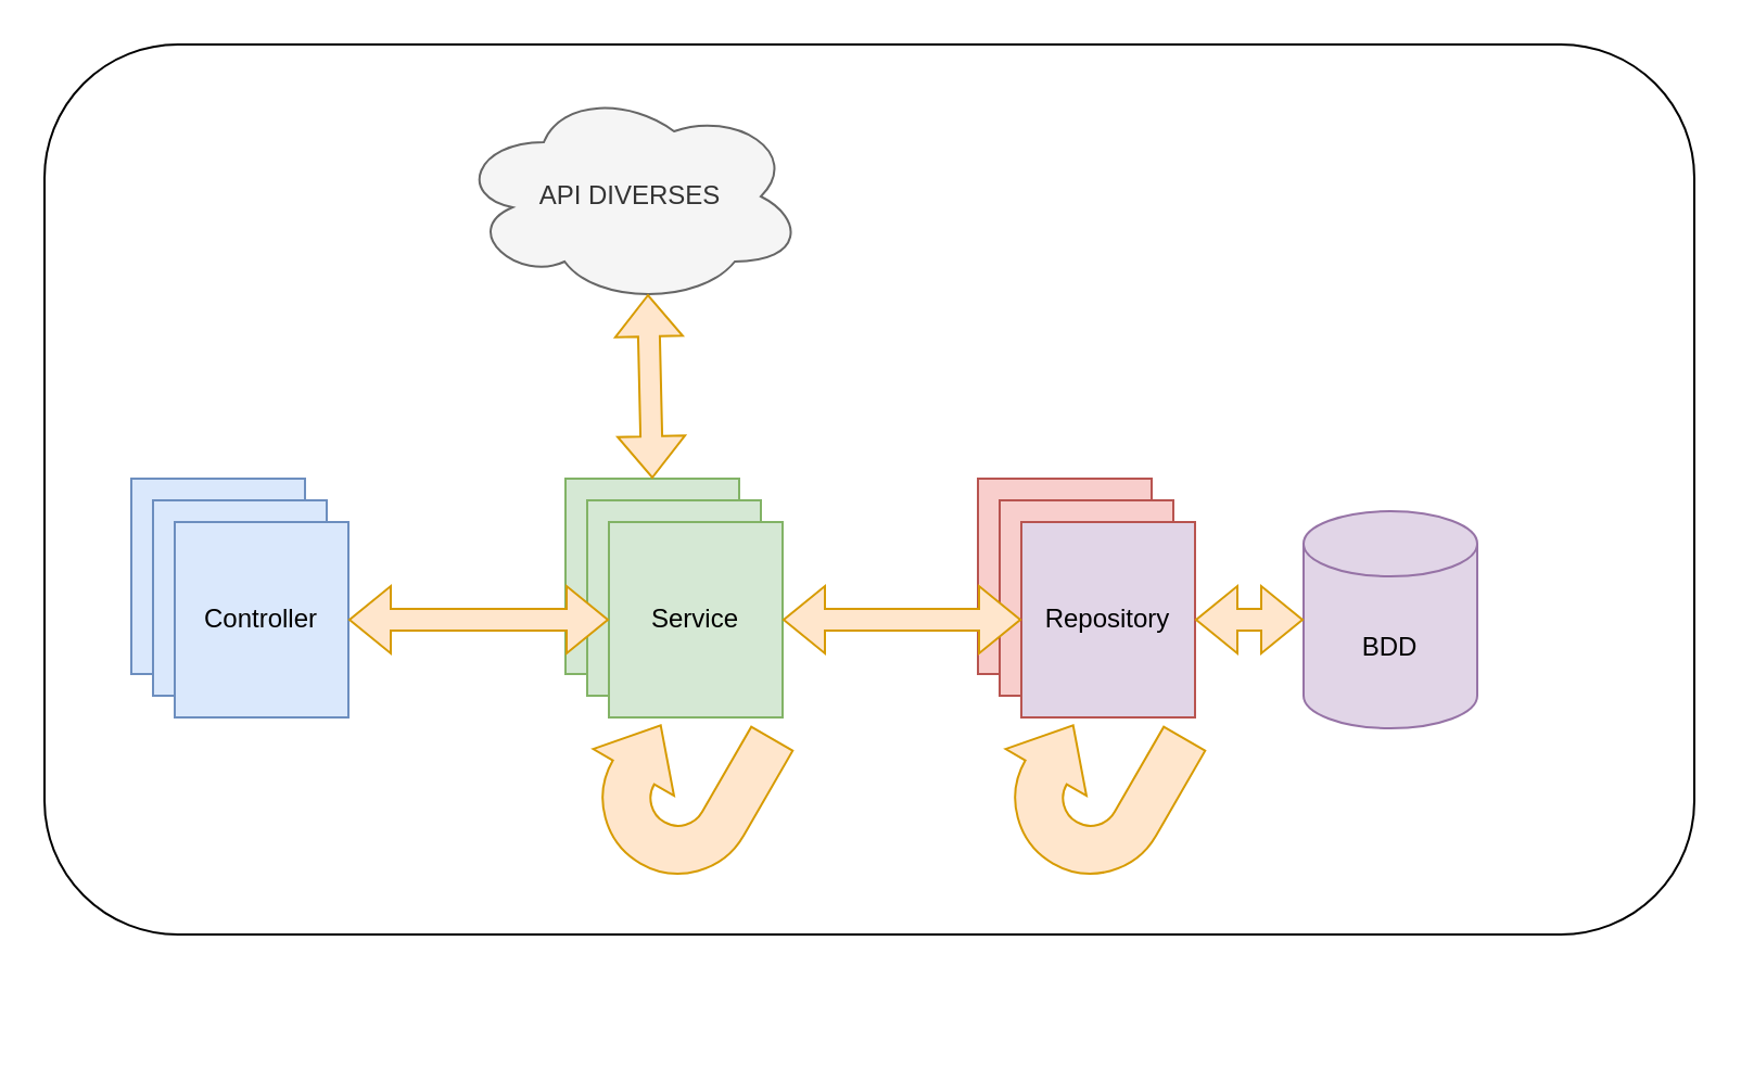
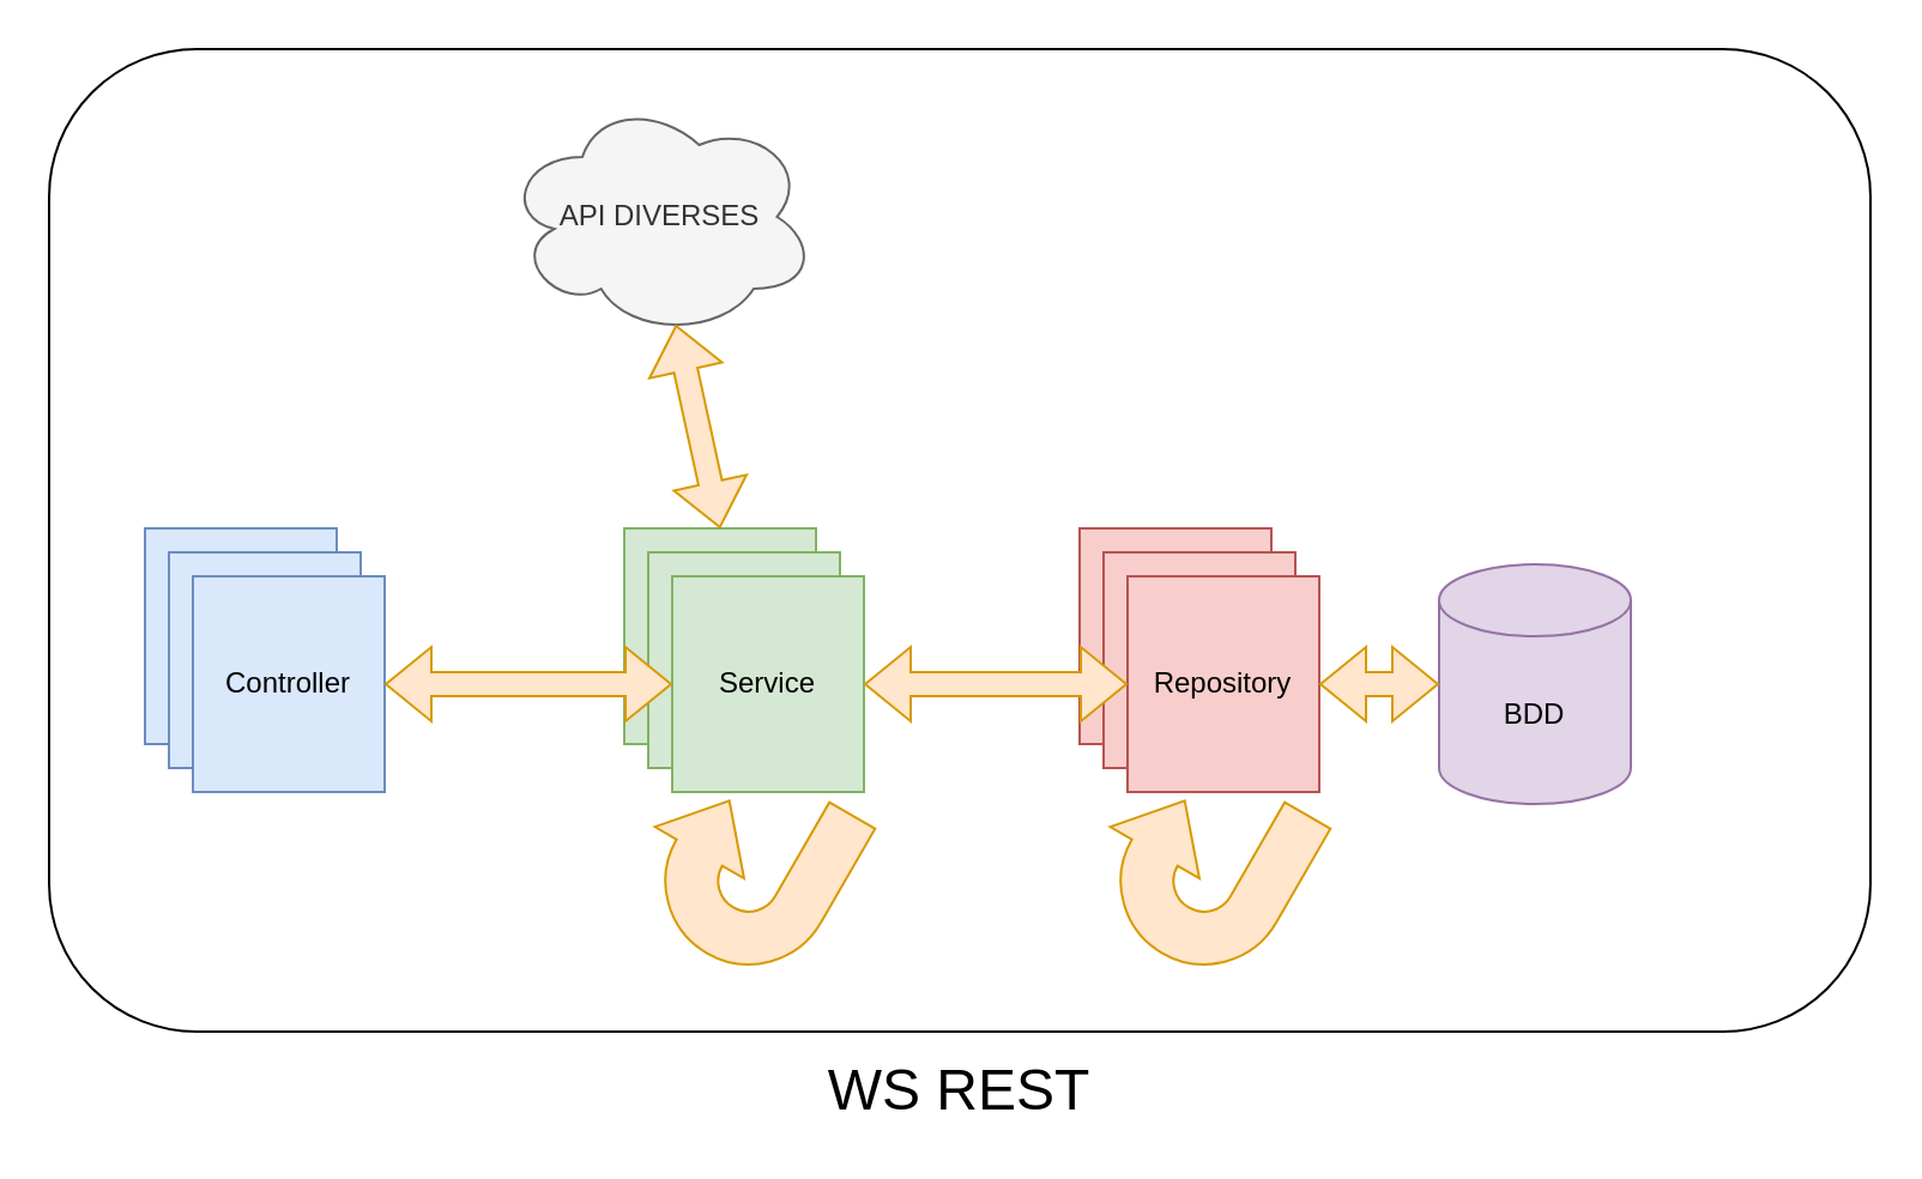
  <mxCell id="0" />
  <mxCell id="1" parent="0" />
  <mxCell id="2" value="" style="rounded=1;whiteSpace=wrap;html=1;" vertex="1" parent="1"><mxGeometry x="20" y="20" width="760" height="410" as="geometry" /></mxCell>
+ <mxCell id="3" value="WS REST" style="text;html=1;align=center;verticalAlign=middle;whiteSpace=wrap;rounded=0;fontSize=24;" vertex="1" parent="1"><mxGeometry x="20" y="440" width="760" height="30" as="geometry" /></mxCell>
  <mxCell id="4" value="Controller" style="rounded=0;whiteSpace=wrap;html=1;fillColor=#dae8fc;strokeColor=#6c8ebf;" vertex="1" parent="1"><mxGeometry x="60" y="220" width="80" height="90" as="geometry" /></mxCell>
  <mxCell id="5" value="Service" style="rounded=0;whiteSpace=wrap;html=1;fillColor=#d5e8d4;strokeColor=#82b366;" vertex="1" parent="1"><mxGeometry x="260" y="220" width="80" height="90" as="geometry" /></mxCell>
  <mxCell id="6" value="Service" style="rounded=0;whiteSpace=wrap;html=1;fillColor=#d5e8d4;strokeColor=#82b366;" vertex="1" parent="1"><mxGeometry x="270" y="230" width="80" height="90" as="geometry" /></mxCell>
  <mxCell id="7" value="Service" style="rounded=0;whiteSpace=wrap;html=1;fillColor=#d5e8d4;strokeColor=#82b366;" vertex="1" parent="1"><mxGeometry x="280" y="240" width="80" height="90" as="geometry" /></mxCell>
  <mxCell id="8" value="Controller" style="rounded=0;whiteSpace=wrap;html=1;fillColor=#dae8fc;strokeColor=#6c8ebf;" vertex="1" parent="1"><mxGeometry x="70" y="230" width="80" height="90" as="geometry" /></mxCell>
  <mxCell id="9" value="Controller" style="rounded=0;whiteSpace=wrap;html=1;fillColor=#dae8fc;strokeColor=#6c8ebf;" vertex="1" parent="1"><mxGeometry x="80" y="240" width="80" height="90" as="geometry" /></mxCell>
  <mxCell id="10" value="" style="shape=flexArrow;endArrow=classic;startArrow=classic;html=1;rounded=0;entryX=1;entryY=0.5;entryDx=0;entryDy=0;exitX=0;exitY=0.5;exitDx=0;exitDy=0;fillColor=#ffe6cc;strokeColor=#d79b00;" edge="1" parent="1" source="7" target="9"><mxGeometry width="100" height="100" relative="1" as="geometry"><mxPoint x="340" y="430" as="sourcePoint" /><mxPoint x="440" y="330" as="targetPoint" /></mxGeometry></mxCell>
  <mxCell id="11" value="" style="html=1;shadow=0;dashed=0;align=center;verticalAlign=middle;shape=mxgraph.arrows2.uTurnArrow;dy=11;arrowHead=43;dx2=25;rotation=-60;fillColor=#ffe6cc;strokeColor=#d79b00;" vertex="1" parent="1"><mxGeometry x="270" y="320" width="80" height="80" as="geometry" /></mxCell>
  <mxCell id="12" value="Service" style="rounded=0;whiteSpace=wrap;html=1;fillColor=#f8cecc;strokeColor=#b85450;" vertex="1" parent="1"><mxGeometry x="450" y="220" width="80" height="90" as="geometry" /></mxCell>
  <mxCell id="13" value="Service" style="rounded=0;whiteSpace=wrap;html=1;fillColor=#f8cecc;strokeColor=#b85450;" vertex="1" parent="1"><mxGeometry x="460" y="230" width="80" height="90" as="geometry" /></mxCell>
- <mxCell id="14" value="Repository" style="rounded=0;whiteSpace=wrap;html=1;fillColor=#e1d5e7;strokeColor=#b85450;" vertex="1" parent="1"><mxGeometry x="470" y="240" width="80" height="90" as="geometry" /></mxCell>
+ <mxCell id="14" value="Repository" style="rounded=0;whiteSpace=wrap;html=1;fillColor=#f8cecc;strokeColor=#b85450;" vertex="1" parent="1"><mxGeometry x="470" y="240" width="80" height="90" as="geometry" /></mxCell>
  <mxCell id="15" value="" style="shape=flexArrow;endArrow=classic;startArrow=classic;html=1;rounded=0;entryX=1;entryY=0.5;entryDx=0;entryDy=0;exitX=0;exitY=0.5;exitDx=0;exitDy=0;fillColor=#ffe6cc;strokeColor=#d79b00;" edge="1" parent="1" source="14" target="7"><mxGeometry width="100" height="100" relative="1" as="geometry"><mxPoint x="290" y="295" as="sourcePoint" /><mxPoint x="170" y="295" as="targetPoint" /></mxGeometry></mxCell>
  <mxCell id="16" value="" style="html=1;shadow=0;dashed=0;align=center;verticalAlign=middle;shape=mxgraph.arrows2.uTurnArrow;dy=11;arrowHead=43;dx2=25;rotation=-60;fillColor=#ffe6cc;strokeColor=#d79b00;" vertex="1" parent="1"><mxGeometry x="460" y="320" width="80" height="80" as="geometry" /></mxCell>
  <mxCell id="17" value="BDD" style="shape=cylinder3;whiteSpace=wrap;html=1;boundedLbl=1;backgroundOutline=1;size=15;fillColor=#e1d5e7;strokeColor=#9673a6;" vertex="1" parent="1"><mxGeometry x="600" y="235" width="80" height="100" as="geometry" /></mxCell>
  <mxCell id="18" value="" style="shape=flexArrow;endArrow=classic;startArrow=classic;html=1;rounded=0;entryX=1;entryY=0.5;entryDx=0;entryDy=0;exitX=0;exitY=0.5;exitDx=0;exitDy=0;fillColor=#ffe6cc;strokeColor=#d79b00;exitPerimeter=0;" edge="1" parent="1" source="17" target="14"><mxGeometry width="100" height="100" relative="1" as="geometry"><mxPoint x="480" y="295" as="sourcePoint" /><mxPoint x="370" y="295" as="targetPoint" /></mxGeometry></mxCell>
- <mxCell id="19" value="API DIVERSES" style="ellipse;shape=cloud;whiteSpace=wrap;html=1;fillColor=#f5f5f5;fontColor=#333333;strokeColor=#666666;" vertex="1" parent="1"><mxGeometry x="210" y="40" width="160" height="100" as="geometry" /></mxCell>
+ <mxCell id="19" value="API DIVERSES" style="ellipse;shape=cloud;whiteSpace=wrap;html=1;fillColor=#f5f5f5;fontColor=#333333;strokeColor=#666666;" vertex="1" parent="1"><mxGeometry x="210" y="40" width="130" height="100" as="geometry" /></mxCell>
  <mxCell id="20" value="" style="shape=flexArrow;endArrow=classic;startArrow=classic;html=1;rounded=0;exitX=0.5;exitY=0;exitDx=0;exitDy=0;entryX=0.55;entryY=0.95;entryDx=0;entryDy=0;entryPerimeter=0;fillColor=#ffe6cc;strokeColor=#d79b00;" edge="1" parent="1" source="5" target="19"><mxGeometry width="100" height="100" relative="1" as="geometry"><mxPoint x="340" y="300" as="sourcePoint" /><mxPoint x="440" y="200" as="targetPoint" /></mxGeometry></mxCell>
